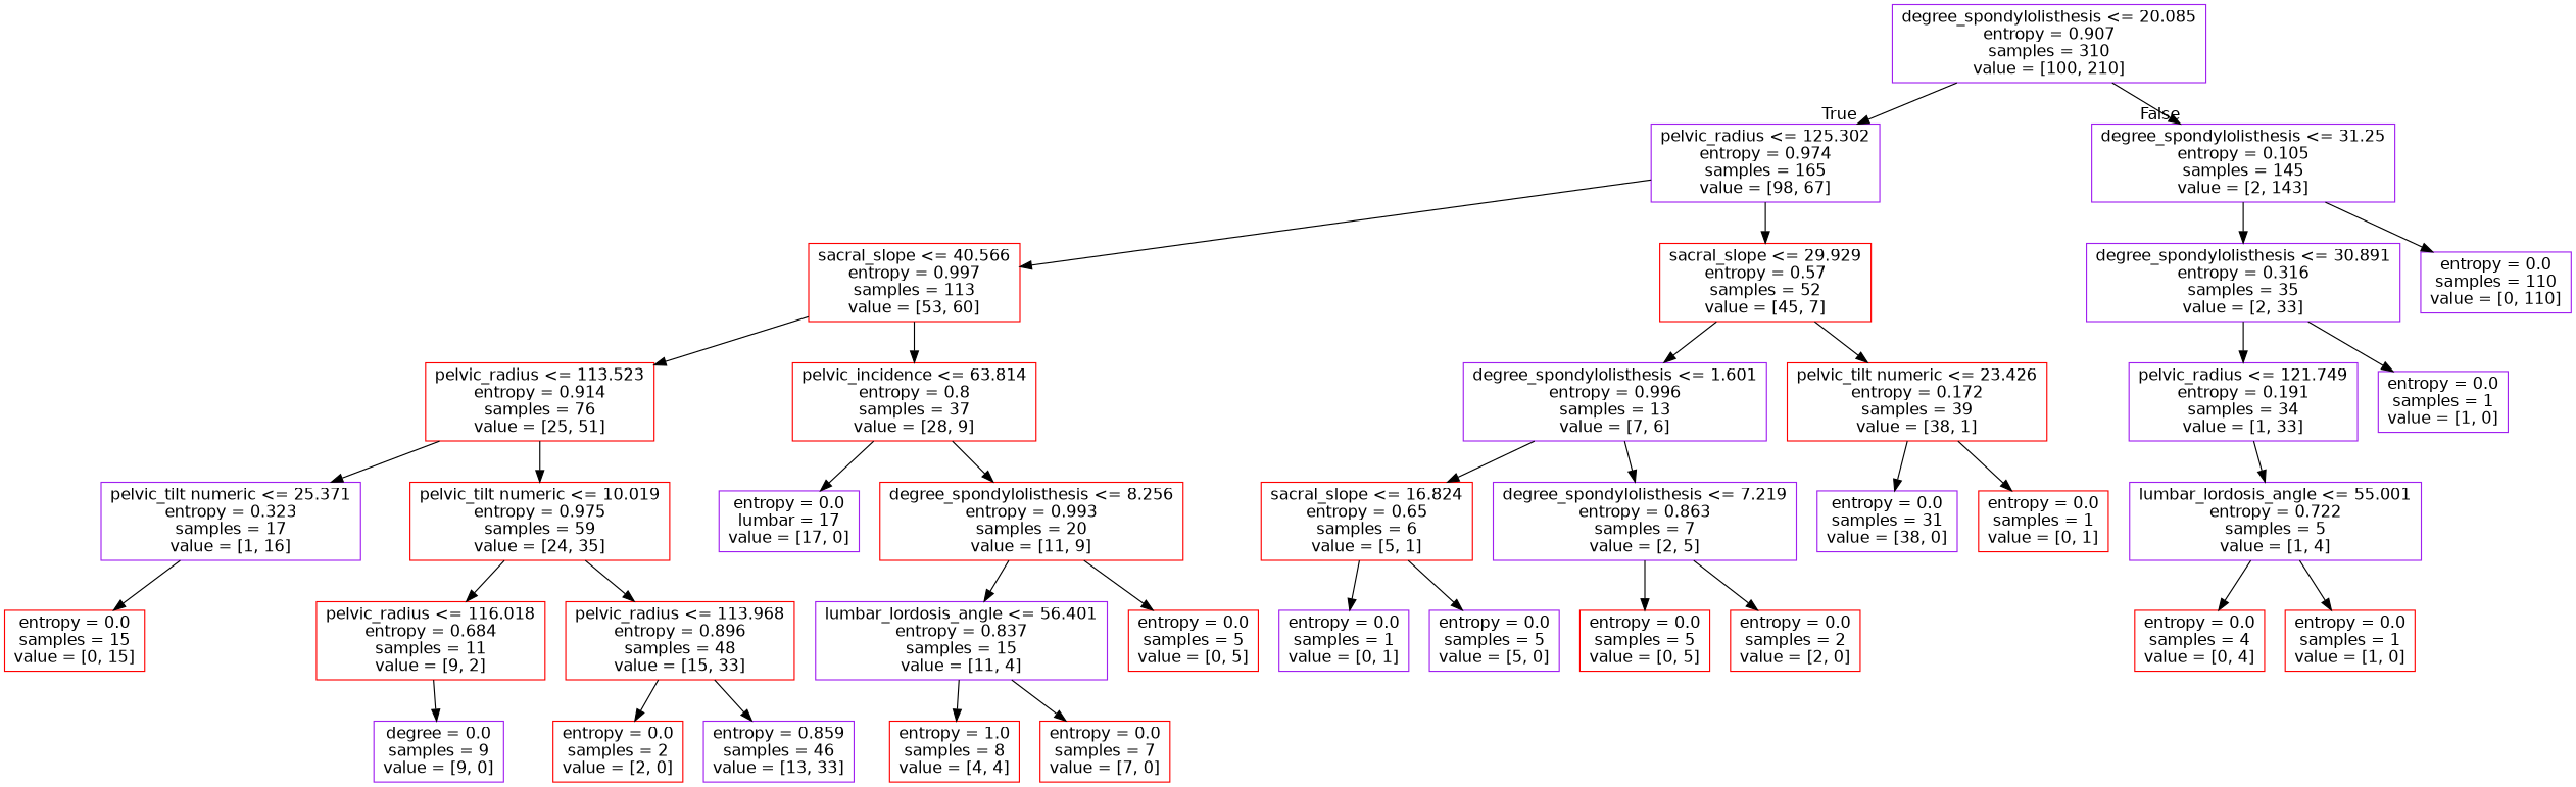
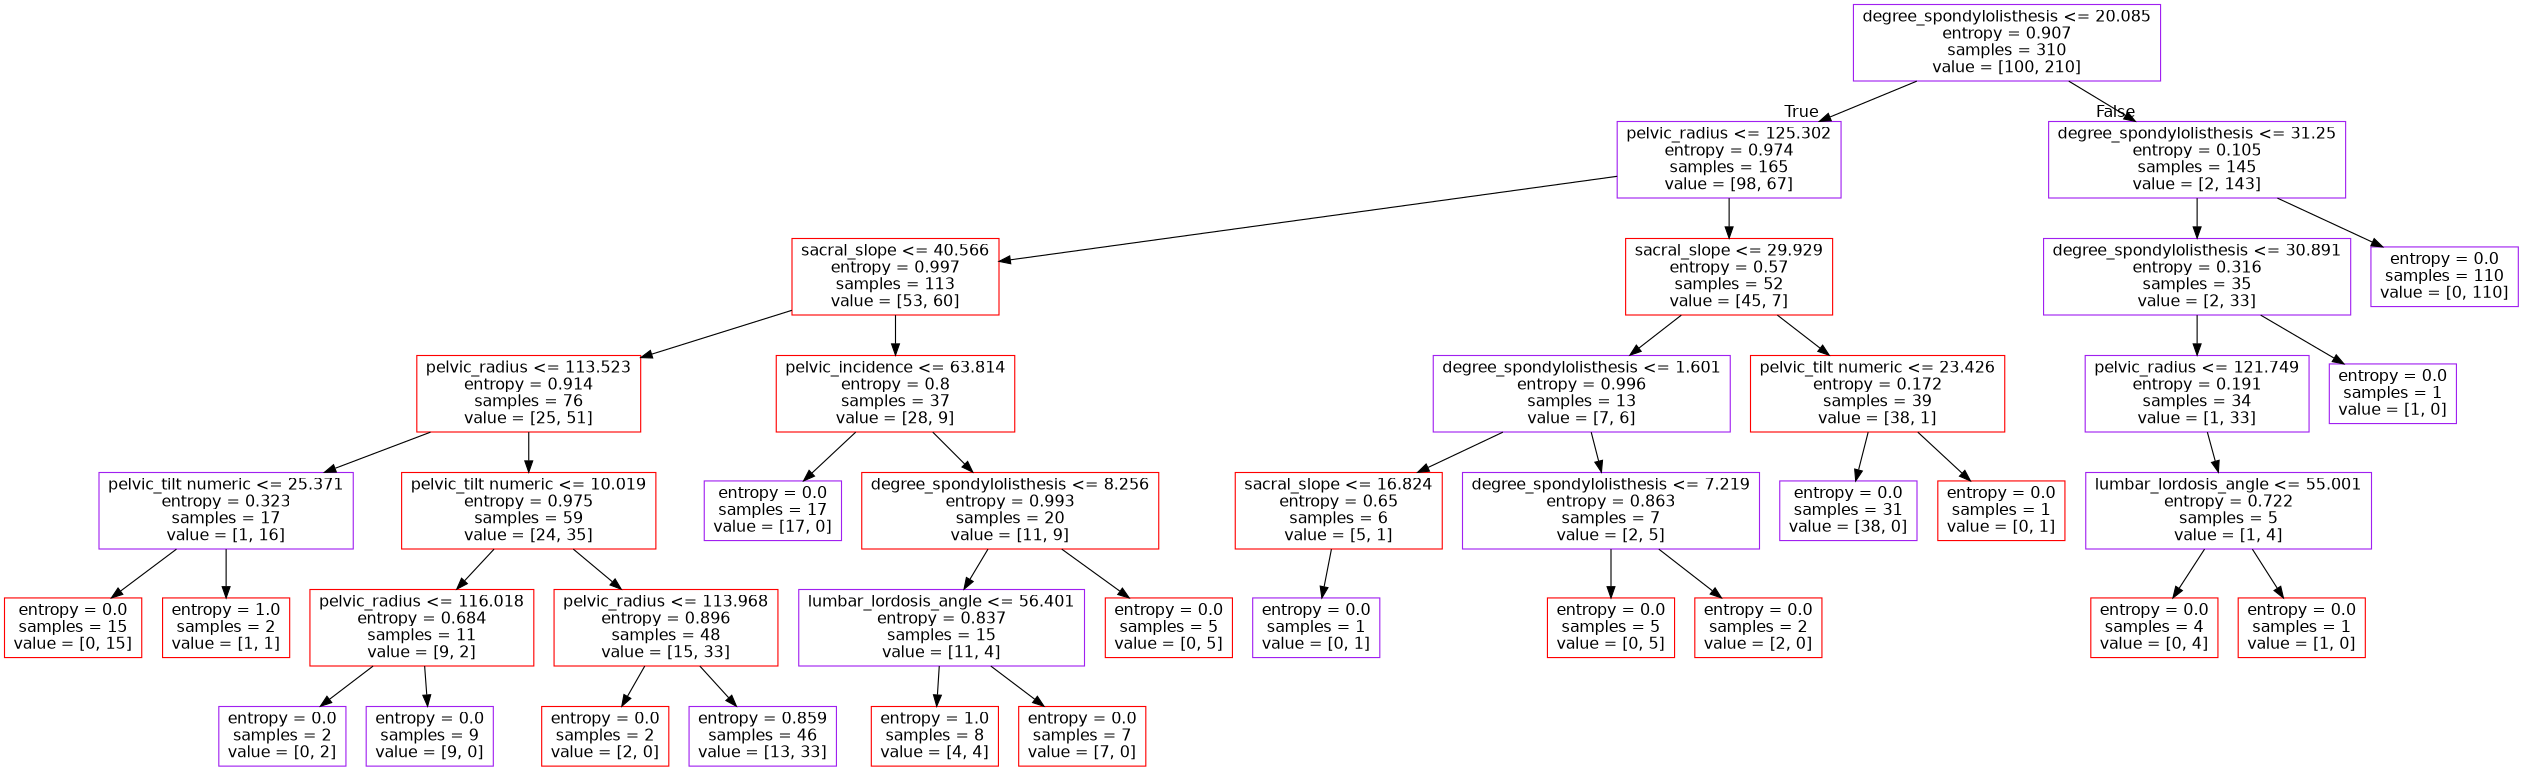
  digraph {
    node [color=red fontname=helvetica shape=box]
    edge [fontname=helvetica]
    n1 [color=purple label="degree_spondylolisthesis <= 20.085\nentropy = 0.907\nsamples = 310\nvalue = [100, 210]"]
    n2 [color=purple label="pelvic_radius <= 125.302\nentropy = 0.974\nsamples = 165\nvalue = [98, 67]"]
    n3 [color=purple label="degree_spondylolisthesis <= 31.25\nentropy = 0.105\nsamples = 145\nvalue = [2, 143]"]
    n4 [label="sacral_slope <= 40.566\nentropy = 0.997\nsamples = 113\nvalue = [53, 60]"]
    n5 [label="sacral_slope <= 29.929\nentropy = 0.57\nsamples = 52\nvalue = [45, 7]"]
    n6 [color=purple label="degree_spondylolisthesis <= 30.891\nentropy = 0.316\nsamples = 35\nvalue = [2, 33]"]
    n7 [color=purple label="entropy = 0.0\nsamples = 110\nvalue = [0, 110]"]
    n8 [label="pelvic_radius <= 113.523\nentropy = 0.914\nsamples = 76\nvalue = [25, 51]"]
    n9 [label="pelvic_incidence <= 63.814\nentropy = 0.8\nsamples = 37\nvalue = [28, 9]"]
    n10 [color=purple label="degree_spondylolisthesis <= 1.601\nentropy = 0.996\nsamples = 13\nvalue = [7, 6]"]
    n11 [label="pelvic_tilt numeric <= 23.426\nentropy = 0.172\nsamples = 39\nvalue = [38, 1]"]
    n12 [color=purple label="pelvic_tilt numeric <= 25.371\nentropy = 0.323\nsamples = 17\nvalue = [1, 16]"]
    n13 [label="pelvic_tilt numeric <= 10.019\nentropy = 0.975\nsamples = 59\nvalue = [24, 35]"]
-   n14 [color=purple label="entropy = 0.0\nlumbar = 17\nvalue = [17, 0]"]
+   n14 [color=purple label="entropy = 0.0\nsamples = 17\nvalue = [17, 0]"]
    n15 [label="degree_spondylolisthesis <= 8.256\nentropy = 0.993\nsamples = 20\nvalue = [11, 9]"]
    n16 [label="entropy = 0.0\nsamples = 15\nvalue = [0, 15]"]
+   n17 [label="entropy = 1.0\nsamples = 2\nvalue = [1, 1]"]
    n18 [label="pelvic_radius <= 116.018\nentropy = 0.684\nsamples = 11\nvalue = [9, 2]"]
    n19 [label="pelvic_radius <= 113.968\nentropy = 0.896\nsamples = 48\nvalue = [15, 33]"]
-   n21 [color=purple label="degree = 0.0\nsamples = 9\nvalue = [9, 0]"]
+   n20 [color=purple label="entropy = 0.0\nsamples = 2\nvalue = [0, 2]"]
+   n21 [color=purple label="entropy = 0.0\nsamples = 9\nvalue = [9, 0]"]
    n22 [label="entropy = 0.0\nsamples = 2\nvalue = [2, 0]"]
    n23 [color=purple label="entropy = 0.859\nsamples = 46\nvalue = [13, 33]"]
    n24 [color=purple label="lumbar_lordosis_angle <= 56.401\nentropy = 0.837\nsamples = 15\nvalue = [11, 4]"]
    n25 [label="entropy = 0.0\nsamples = 5\nvalue = [0, 5]"]
    n26 [label="entropy = 1.0\nsamples = 8\nvalue = [4, 4]"]
    n27 [label="entropy = 0.0\nsamples = 7\nvalue = [7, 0]"]
    n28 [label="sacral_slope <= 16.824\nentropy = 0.65\nsamples = 6\nvalue = [5, 1]"]
    n29 [color=purple label="degree_spondylolisthesis <= 7.219\nentropy = 0.863\nsamples = 7\nvalue = [2, 5]"]
    n30 [color=purple label="entropy = 0.0\nsamples = 31\nvalue = [38, 0]"]
    n31 [label="entropy = 0.0\nsamples = 1\nvalue = [0, 1]"]
    n32 [color=purple label="entropy = 0.0\nsamples = 1\nvalue = [0, 1]"]
-   n33 [color=purple label="entropy = 0.0\nsamples = 5\nvalue = [5, 0]"]
    n34 [label="entropy = 0.0\nsamples = 5\nvalue = [0, 5]"]
    n35 [label="entropy = 0.0\nsamples = 2\nvalue = [2, 0]"]
    n36 [color=purple label="pelvic_radius <= 121.749\nentropy = 0.191\nsamples = 34\nvalue = [1, 33]"]
    n37 [color=purple label="entropy = 0.0\nsamples = 1\nvalue = [1, 0]"]
    n38 [color=purple label="lumbar_lordosis_angle <= 55.001\nentropy = 0.722\nsamples = 5\nvalue = [1, 4]"]
    n39 [label="entropy = 0.0\nsamples = 4\nvalue = [0, 4]"]
    n40 [label="entropy = 0.0\nsamples = 1\nvalue = [1, 0]"]
    n1 -> n2 [headlabel=True labelangle=45 labeldistance=2.5]
    n1 -> n3 [headlabel=False labelangle=-45 labeldistance=2.5]
    n2 -> n4
    n2 -> n5
    n3 -> n6
    n3 -> n7
    n4 -> n8
    n4 -> n9
    n5 -> n10
    n5 -> n11
    n6 -> n36
    n6 -> n37
    n8 -> n12
    n8 -> n13
    n9 -> n14
    n9 -> n15
    n10 -> n28
    n10 -> n29
    n11 -> n30
    n11 -> n31
    n12 -> n16
+   n12 -> n17
    n13 -> n18
    n13 -> n19
    n15 -> n24
    n15 -> n25
+   n18 -> n20
    n18 -> n21
    n19 -> n22
    n19 -> n23
    n24 -> n26
    n24 -> n27
    n28 -> n32
-   n28 -> n33
    n29 -> n34
    n29 -> n35
    n36 -> n38
    n38 -> n39
    n38 -> n40
  }
